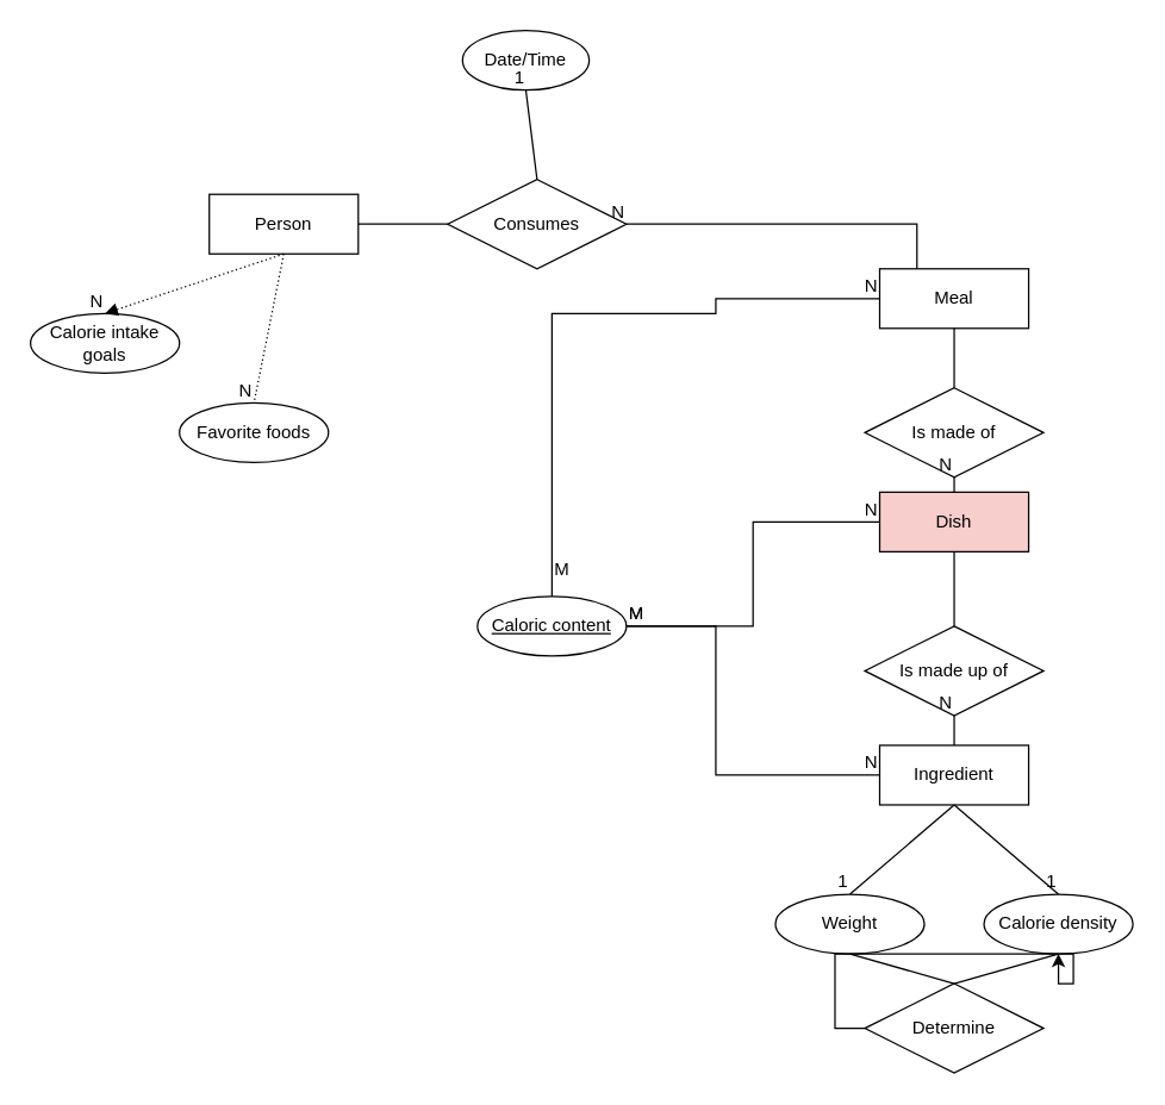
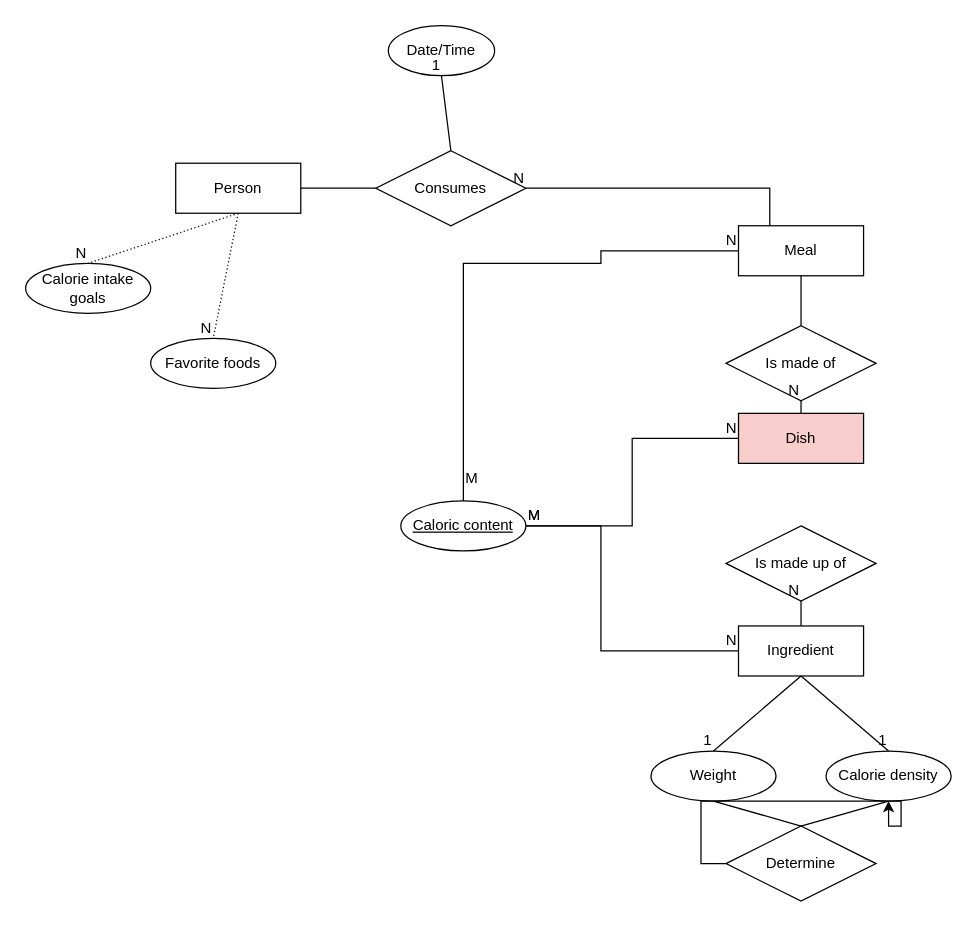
  <mxCell id="0" />
  <mxCell id="1" parent="0" />
  <mxCell id="2" value="&lt;div&gt;Dish&lt;/div&gt;" style="whiteSpace=wrap;html=1;align=center;fillColor=#f8cecc;" vertex="1" parent="1"><mxGeometry x="590" y="330" width="100" height="40" as="geometry" /></mxCell>
  <mxCell id="3" value="Meal" style="whiteSpace=wrap;html=1;align=center;" vertex="1" parent="1"><mxGeometry x="590" y="180" width="100" height="40" as="geometry" /></mxCell>
  <mxCell id="4" value="&lt;div&gt;Ingredient&lt;/div&gt;" style="whiteSpace=wrap;html=1;align=center;" vertex="1" parent="1"><mxGeometry x="590" y="500" width="100" height="40" as="geometry" /></mxCell>
  <mxCell id="5" value="&lt;div&gt;Caloric content&lt;/div&gt;" style="ellipse;whiteSpace=wrap;html=1;align=center;fontStyle=4;" vertex="1" parent="1"><mxGeometry x="320" y="400" width="100" height="40" as="geometry" /></mxCell>
  <mxCell id="6" value="" style="endArrow=none;html=1;rounded=0;exitX=1;exitY=0.5;exitDx=0;exitDy=0;entryX=0;entryY=0.5;entryDx=0;entryDy=0;edgeStyle=orthogonalEdgeStyle;" edge="1" parent="1" source="5" target="4"><mxGeometry relative="1" as="geometry"><mxPoint x="420" y="370" as="sourcePoint" /><mxPoint x="1240.4" y="190" as="targetPoint" /><Array as="points"><mxPoint x="480" y="420" /><mxPoint x="480" y="520" /></Array></mxGeometry></mxCell>
  <mxCell id="7" value="M" style="resizable=0;html=1;whiteSpace=wrap;align=left;verticalAlign=bottom;" connectable="0" vertex="1" parent="6"><mxGeometry x="-1" relative="1" as="geometry" /></mxCell>
  <mxCell id="8" value="N" style="resizable=0;html=1;whiteSpace=wrap;align=right;verticalAlign=bottom;" connectable="0" vertex="1" parent="6"><mxGeometry x="1" relative="1" as="geometry" /></mxCell>
  <mxCell id="9" value="" style="endArrow=none;html=1;rounded=0;entryX=0;entryY=0.5;entryDx=0;entryDy=0;exitX=1;exitY=0.5;exitDx=0;exitDy=0;edgeStyle=orthogonalEdgeStyle;" edge="1" parent="1" source="5" target="2"><mxGeometry relative="1" as="geometry"><mxPoint x="420" y="370" as="sourcePoint" /><mxPoint x="1230.4" y="80" as="targetPoint" /></mxGeometry></mxCell>
  <mxCell id="10" value="M" style="resizable=0;html=1;whiteSpace=wrap;align=left;verticalAlign=bottom;" connectable="0" vertex="1" parent="9"><mxGeometry x="-1" relative="1" as="geometry" /></mxCell>
  <mxCell id="11" value="N" style="resizable=0;html=1;whiteSpace=wrap;align=right;verticalAlign=bottom;" connectable="0" vertex="1" parent="9"><mxGeometry x="1" relative="1" as="geometry" /></mxCell>
  <mxCell id="12" value="" style="endArrow=none;html=1;rounded=0;entryX=0;entryY=0.5;entryDx=0;entryDy=0;exitX=0.5;exitY=0;exitDx=0;exitDy=0;edgeStyle=orthogonalEdgeStyle;" edge="1" parent="1" source="5" target="3"><mxGeometry relative="1" as="geometry"><mxPoint x="980" y="330" as="sourcePoint" /><mxPoint x="810.4" y="250" as="targetPoint" /><Array as="points"><mxPoint x="370" y="210" /><mxPoint x="480" y="210" /></Array></mxGeometry></mxCell>
  <mxCell id="13" value="M" style="resizable=0;html=1;whiteSpace=wrap;align=left;verticalAlign=bottom;" connectable="0" vertex="1" parent="12"><mxGeometry x="-1" relative="1" as="geometry"><mxPoint y="-10" as="offset" /></mxGeometry></mxCell>
  <mxCell id="14" value="N" style="resizable=0;html=1;whiteSpace=wrap;align=right;verticalAlign=bottom;" connectable="0" vertex="1" parent="12"><mxGeometry x="1" relative="1" as="geometry" /></mxCell>
  <mxCell id="15" value="Calorie density" style="ellipse;whiteSpace=wrap;html=1;align=center;" vertex="1" parent="1"><mxGeometry x="660" y="600" width="100" height="40" as="geometry" /></mxCell>
  <mxCell id="16" value="Weight" style="ellipse;whiteSpace=wrap;html=1;align=center;" vertex="1" parent="1"><mxGeometry x="520" y="600" width="100" height="40" as="geometry" /></mxCell>
  <mxCell id="17" style="edgeStyle=orthogonalEdgeStyle;rounded=0;orthogonalLoop=1;jettySize=auto;html=1;exitX=0.5;exitY=1;exitDx=0;exitDy=0;" edge="1" parent="1" source="4" target="4"><mxGeometry relative="1" as="geometry" /></mxCell>
  <mxCell id="18" value="Person" style="whiteSpace=wrap;html=1;align=center;" vertex="1" parent="1"><mxGeometry x="140" y="130" width="100" height="40" as="geometry" /></mxCell>
  <mxCell id="19" value="Consumes" style="shape=rhombus;perimeter=rhombusPerimeter;whiteSpace=wrap;html=1;align=center;" vertex="1" parent="1"><mxGeometry x="300" y="120" width="120" height="60" as="geometry" /></mxCell>
  <mxCell id="20" value="" style="endArrow=none;html=1;rounded=0;exitX=0.25;exitY=0;exitDx=0;exitDy=0;edgeStyle=orthogonalEdgeStyle;entryX=1;entryY=0.5;entryDx=0;entryDy=0;" edge="1" parent="1" source="3" target="19"><mxGeometry relative="1" as="geometry"><mxPoint x="1240" y="180" as="sourcePoint" /><mxPoint x="670" y="130" as="targetPoint" /><Array as="points"><mxPoint x="615" y="150" /></Array></mxGeometry></mxCell>
  <mxCell id="21" value="N" style="resizable=0;html=1;whiteSpace=wrap;align=right;verticalAlign=bottom;" connectable="0" vertex="1" parent="20"><mxGeometry x="1" relative="1" as="geometry" /></mxCell>
  <mxCell id="22" value="" style="endArrow=none;html=1;rounded=0;exitX=1;exitY=0.5;exitDx=0;exitDy=0;entryX=0;entryY=0.5;entryDx=0;entryDy=0;" edge="1" parent="1" source="18" target="19"><mxGeometry relative="1" as="geometry"><mxPoint x="600" y="-90" as="sourcePoint" /><mxPoint x="760" y="-90" as="targetPoint" /></mxGeometry></mxCell>
  <mxCell id="23" value="&lt;div&gt;Is made of&lt;/div&gt;" style="shape=rhombus;perimeter=rhombusPerimeter;whiteSpace=wrap;html=1;align=center;" vertex="1" parent="1"><mxGeometry x="580" y="260" width="120" height="60" as="geometry" /></mxCell>
  <mxCell id="24" value="Is made up of" style="shape=rhombus;perimeter=rhombusPerimeter;whiteSpace=wrap;html=1;align=center;" vertex="1" parent="1"><mxGeometry x="580" y="420" width="120" height="60" as="geometry" /></mxCell>
  <mxCell id="25" value="" style="endArrow=none;html=1;rounded=0;exitX=0.5;exitY=1;exitDx=0;exitDy=0;entryX=0.5;entryY=0;entryDx=0;entryDy=0;" edge="1" parent="1" source="3" target="23"><mxGeometry relative="1" as="geometry"><mxPoint x="960" y="230" as="sourcePoint" /><mxPoint x="1120" y="230" as="targetPoint" /></mxGeometry></mxCell>
- <mxCell id="26" value="" style="endArrow=none;html=1;rounded=0;exitX=0.5;exitY=1;exitDx=0;exitDy=0;entryX=0.5;entryY=0;entryDx=0;entryDy=0;" edge="1" parent="1" source="2" target="24"><mxGeometry relative="1" as="geometry"><mxPoint x="960" y="180" as="sourcePoint" /><mxPoint x="1120" y="180" as="targetPoint" /></mxGeometry></mxCell>
  <mxCell id="27" value="" style="endArrow=none;html=1;rounded=0;exitX=0.5;exitY=0;exitDx=0;exitDy=0;entryX=0.5;entryY=1;entryDx=0;entryDy=0;" edge="1" parent="1" source="4" target="24"><mxGeometry relative="1" as="geometry"><mxPoint x="960" y="180" as="sourcePoint" /><mxPoint x="1210" y="-20" as="targetPoint" /></mxGeometry></mxCell>
  <mxCell id="28" value="N" style="resizable=0;html=1;whiteSpace=wrap;align=right;verticalAlign=bottom;" connectable="0" vertex="1" parent="27"><mxGeometry x="1" relative="1" as="geometry" /></mxCell>
  <mxCell id="29" value="" style="endArrow=none;html=1;rounded=0;exitX=0.5;exitY=0;exitDx=0;exitDy=0;entryX=0.5;entryY=1;entryDx=0;entryDy=0;" edge="1" parent="1" source="2" target="23"><mxGeometry relative="1" as="geometry"><mxPoint x="840" y="150" as="sourcePoint" /><mxPoint x="910" as="targetPoint" y="10" /></mxGeometry></mxCell>
  <mxCell id="30" value="N" style="resizable=0;html=1;whiteSpace=wrap;align=right;verticalAlign=bottom;" connectable="0" vertex="1" parent="29"><mxGeometry x="1" relative="1" as="geometry" /></mxCell>
  <mxCell id="31" style="edgeStyle=orthogonalEdgeStyle;rounded=0;orthogonalLoop=1;jettySize=auto;html=1;exitX=0;exitY=0.5;exitDx=0;exitDy=0;" edge="1" parent="1" source="32" target="15"><mxGeometry relative="1" as="geometry"><mxPoint x="370" y="440" as="targetPoint" /></mxGeometry></mxCell>
  <mxCell id="32" value="Determine" style="shape=rhombus;perimeter=rhombusPerimeter;whiteSpace=wrap;html=1;align=center;" vertex="1" parent="1"><mxGeometry x="580" y="660" width="120" height="60" as="geometry" /></mxCell>
  <mxCell id="33" value="" style="endArrow=none;html=1;rounded=0;exitX=0.5;exitY=1;exitDx=0;exitDy=0;entryX=0.5;entryY=0;entryDx=0;entryDy=0;" edge="1" parent="1" source="4" target="16"><mxGeometry relative="1" as="geometry"><mxPoint x="750" y="605" as="sourcePoint" /><mxPoint x="780" y="600" as="targetPoint" /></mxGeometry></mxCell>
  <mxCell id="34" value="1" style="resizable=0;html=1;whiteSpace=wrap;align=right;verticalAlign=bottom;" connectable="0" vertex="1" parent="33"><mxGeometry x="1" relative="1" as="geometry" /></mxCell>
  <mxCell id="35" value="" style="endArrow=none;html=1;rounded=0;entryX=0.5;entryY=0;entryDx=0;entryDy=0;exitX=0.5;exitY=1;exitDx=0;exitDy=0;" edge="1" parent="1" source="4"><mxGeometry relative="1" as="geometry"><mxPoint x="810" y="605" as="sourcePoint" /><mxPoint x="710" y="600" as="targetPoint" /></mxGeometry></mxCell>
  <mxCell id="36" value="1" style="resizable=0;html=1;whiteSpace=wrap;align=right;verticalAlign=bottom;" connectable="0" vertex="1" parent="35"><mxGeometry x="1" relative="1" as="geometry" /></mxCell>
  <mxCell id="37" value="" style="endArrow=none;html=1;rounded=0;exitX=0.5;exitY=1;exitDx=0;exitDy=0;entryX=0.5;entryY=0;entryDx=0;entryDy=0;" edge="1" parent="1" source="16" target="32"><mxGeometry relative="1" as="geometry"><mxPoint x="580" y="750" as="sourcePoint" /><mxPoint x="740" y="750" as="targetPoint" /></mxGeometry></mxCell>
  <mxCell id="38" value="" style="endArrow=none;html=1;rounded=0;entryX=0.5;entryY=0;entryDx=0;entryDy=0;exitX=0.5;exitY=1;exitDx=0;exitDy=0;" edge="1" parent="1" target="32"><mxGeometry relative="1" as="geometry"><mxPoint x="710" y="640" as="sourcePoint" /><mxPoint x="1150" y="749" as="targetPoint" /></mxGeometry></mxCell>
  <mxCell id="39" value="&lt;div&gt;Date/Time&lt;/div&gt;" style="ellipse;whiteSpace=wrap;html=1;align=center;" vertex="1" parent="1"><mxGeometry x="310" y="20" width="85" height="40" as="geometry" /></mxCell>
  <mxCell id="40" value="Favorite foods" style="ellipse;whiteSpace=wrap;html=1;align=center;" vertex="1" parent="1"><mxGeometry x="120" y="270" width="100" height="40" as="geometry" /></mxCell>
  <mxCell id="41" value="Calorie intake goals" style="ellipse;whiteSpace=wrap;html=1;align=center;" vertex="1" parent="1"><mxGeometry x="20" y="210" width="100" height="40" as="geometry" /></mxCell>
- <mxCell id="42" value="" style="endArrow=block;html=1;rounded=0;dashed=1;dashPattern=1 2;exitX=0.5;exitY=1;exitDx=0;exitDy=0;entryX=0.5;entryY=0;entryDx=0;entryDy=0;" edge="1" parent="1" source="18" target="41"><mxGeometry relative="1" as="geometry"><mxPoint x="290.04" y="260" as="sourcePoint" /><mxPoint x="450.04" y="260" as="targetPoint" /></mxGeometry></mxCell>
+ <mxCell id="42" value="" style="endArrow=none;html=1;rounded=0;dashed=1;dashPattern=1 2;exitX=0.5;exitY=1;exitDx=0;exitDy=0;entryX=0.5;entryY=0;entryDx=0;entryDy=0;" edge="1" parent="1" source="18" target="41"><mxGeometry relative="1" as="geometry"><mxPoint x="290.04" y="260" as="sourcePoint" /><mxPoint x="450.04" y="260" as="targetPoint" /></mxGeometry></mxCell>
  <mxCell id="43" value="N" style="resizable=0;html=1;whiteSpace=wrap;align=right;verticalAlign=bottom;" connectable="0" vertex="1" parent="42"><mxGeometry x="1" relative="1" as="geometry" /></mxCell>
  <mxCell id="44" value="" style="endArrow=none;html=1;rounded=0;dashed=1;dashPattern=1 2;exitX=0.5;exitY=1;exitDx=0;exitDy=0;entryX=0.5;entryY=0;entryDx=0;entryDy=0;" edge="1" parent="1" source="18" target="40"><mxGeometry relative="1" as="geometry"><mxPoint x="600" y="290" as="sourcePoint" /><mxPoint x="760" y="290" as="targetPoint" /></mxGeometry></mxCell>
  <mxCell id="45" value="N" style="resizable=0;html=1;whiteSpace=wrap;align=right;verticalAlign=bottom;" connectable="0" vertex="1" parent="44"><mxGeometry x="1" relative="1" as="geometry" /></mxCell>
  <mxCell id="46" value="" style="endArrow=none;html=1;rounded=0;exitX=0.5;exitY=0;exitDx=0;exitDy=0;entryX=0.5;entryY=1;entryDx=0;entryDy=0;" edge="1" parent="1" source="19" target="39"><mxGeometry relative="1" as="geometry"><mxPoint x="420" y="340" as="sourcePoint" /><mxPoint x="580" y="340" as="targetPoint" /></mxGeometry></mxCell>
  <mxCell id="47" value="1" style="resizable=0;html=1;whiteSpace=wrap;align=right;verticalAlign=bottom;" connectable="0" vertex="1" parent="46"><mxGeometry x="1" relative="1" as="geometry" /></mxCell>
